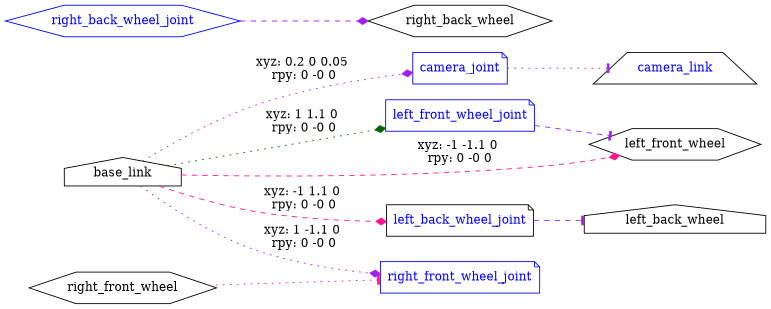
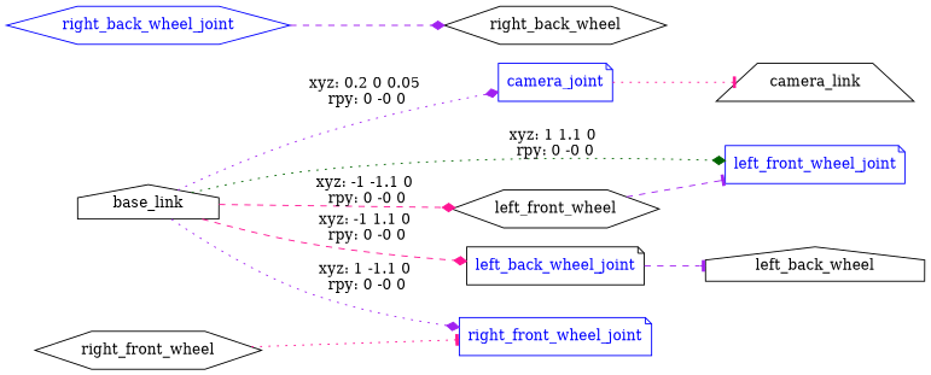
  digraph {
    rankdir=LR
    node [shape=note]
    edge [arrowhead=diamond color=purple style=dotted]
    n1 [label=base_link shape=house]
    camera_joint [color=blue fontcolor=blue]
    left_back_wheel_joint [color=black fontcolor=blue]
    left_front_wheel_joint [color=blue fontcolor=blue]
    right_front_wheel_joint [color=blue fontcolor=blue]
    n6 [label=left_front_wheel shape=hexagon]
-   n7 [label=camera_link shape=trapezium fontcolor=blue]
+   n7 [label=camera_link shape=trapezium]
    n8 [label=left_back_wheel shape=house]
    right_back_wheel_joint [color=blue fontcolor=blue shape=hexagon]
    n10 [label=right_back_wheel shape=hexagon]
    n11 [label=right_front_wheel shape=hexagon]
    n1 -> camera_joint [label="xyz: 0.2 0 0.05 \nrpy: 0 -0 0"]
    n1 -> left_back_wheel_joint [color=deeppink label="xyz: -1 1.1 0 \nrpy: 0 -0 0" style=dashed]
    n1 -> left_front_wheel_joint [color=darkgreen label="xyz: 1 1.1 0 \nrpy: 0 -0 0"]
    n1 -> right_front_wheel_joint [label="xyz: 1 -1.1 0 \nrpy: 0 -0 0"]
    n1 -> n6 [color=deeppink label="xyz: -1 -1.1 0 \nrpy: 0 -0 0" style=dashed]
-   camera_joint -> n7 [arrowhead=tee]
+   camera_joint -> n7 [arrowhead=tee color=deeppink]
    left_back_wheel_joint -> n8 [arrowhead=tee style=dashed]
-   left_front_wheel_joint -> n6 [arrowhead=tee style=dashed]
+   n6 -> left_front_wheel_joint [arrowhead=tee style=dashed]
    right_back_wheel_joint -> n10 [style=dashed]
    n11 -> right_front_wheel_joint [arrowhead=tee color=deeppink]
  }
